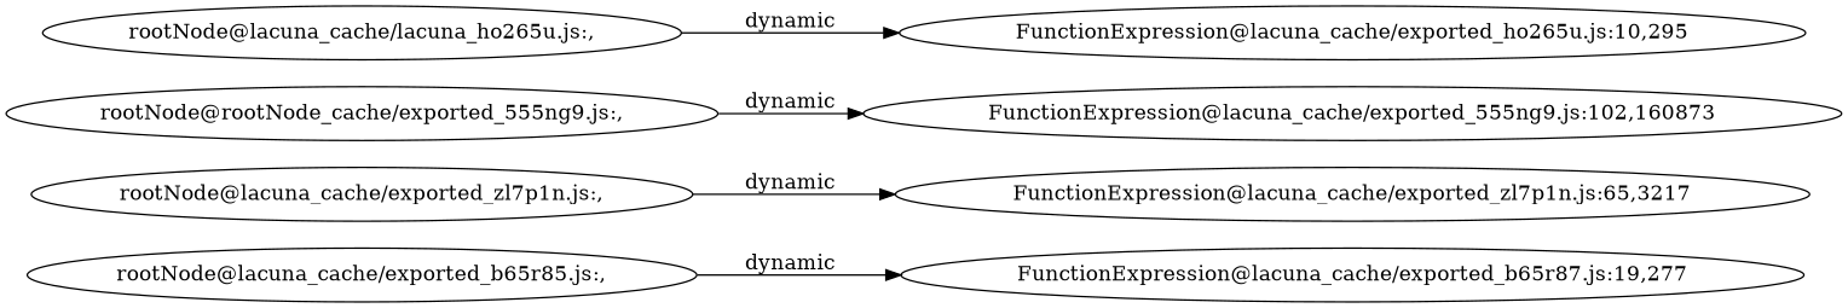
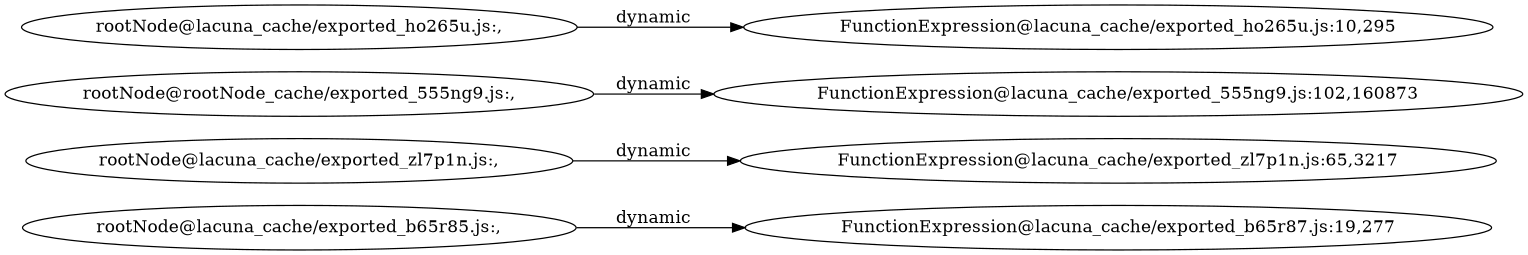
  digraph {
    rankdir=LR
    n1 [label="rootNode@lacuna_cache/exported_b65r85.js:,"]
    "FunctionExpression@lacuna_cache/exported_b65r87.js:19,277"
    "rootNode@lacuna_cache/exported_zl7p1n.js:,"
    "FunctionExpression@lacuna_cache/exported_zl7p1n.js:65,3217"
    n5 [label="rootNode@rootNode_cache/exported_555ng9.js:,"]
    "FunctionExpression@lacuna_cache/exported_555ng9.js:102,160873"
-   "rootNode@lacuna_cache/exported_ho265u.js:," [label="rootNode@lacuna_cache/lacuna_ho265u.js:,"]
+   "rootNode@lacuna_cache/exported_ho265u.js:,"
    "FunctionExpression@lacuna_cache/exported_ho265u.js:10,295"
    n1 -> "FunctionExpression@lacuna_cache/exported_b65r87.js:19,277" [label=dynamic]
    "rootNode@lacuna_cache/exported_zl7p1n.js:," -> "FunctionExpression@lacuna_cache/exported_zl7p1n.js:65,3217" [label=dynamic]
    n5 -> "FunctionExpression@lacuna_cache/exported_555ng9.js:102,160873" [label=dynamic]
    "rootNode@lacuna_cache/exported_ho265u.js:," -> "FunctionExpression@lacuna_cache/exported_ho265u.js:10,295" [label=dynamic]
  }
